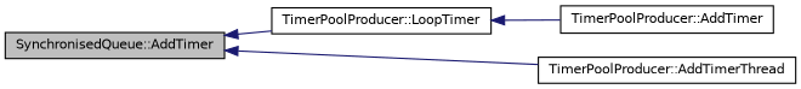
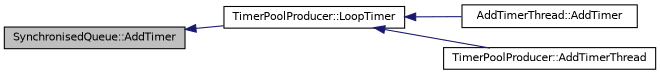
  digraph {
    rankdir=LR
    node [color=black fillcolor=white fontname=Helvetica fontsize=10 shape=record style=filled]
    edge [color=midnightblue dir=back fontname=Helvetica fontsize=10 labelfontname=Helvetica labelfontsize=10 style=solid]
    n1 [fillcolor=grey75 fontcolor=black height=0.2 label="SynchronisedQueue::AddTimer" width=0.4]
    n2 [height=0.2 label="TimerPoolProducer::LoopTimer" width=0.4]
-   n3 [height=0.2 label="TimerPoolProducer::AddTimer" width=0.4]
+   n3 [height=0.2 label="AddTimerThread::AddTimer" width=0.4]
    n4 [height=0.2 label="TimerPoolProducer::AddTimerThread" width=0.4]
    n1 -> n2
    n2 -> n3
-   n1 -> n4
+   n2 -> n4
  }
